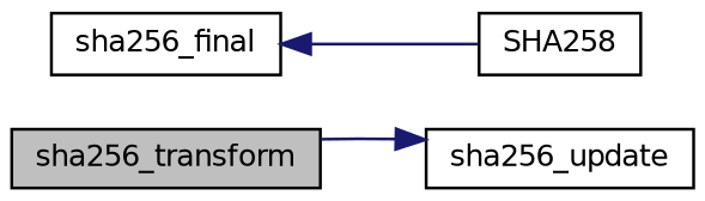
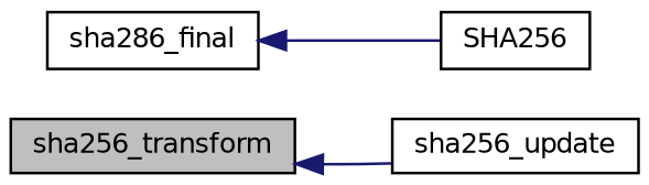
  digraph {
    rankdir=LR
    node [color=black fillcolor=white fontname=Helvetica fontsize=10 shape=record style=filled]
    edge [color=midnightblue dir=back fontname=Helvetica fontsize=10 labelfontname=Helvetica labelfontsize=10 style=solid]
    n1 [fillcolor=grey75 fontcolor=black height=0.2 label=sha256_transform width=0.4]
    n2 [height=0.2 label=sha256_update width=0.4]
-   n3 [height=0.2 label=sha256_final width=0.4]
-   n4 [height=0.2 label=SHA258 width=0.4]
-   n2 -> n1
+   n3 [height=0.2 label=sha286_final width=0.4]
+   n4 [height=0.2 label=SHA256 width=0.4]
+   n1 -> n2
    n3 -> n4
  }
